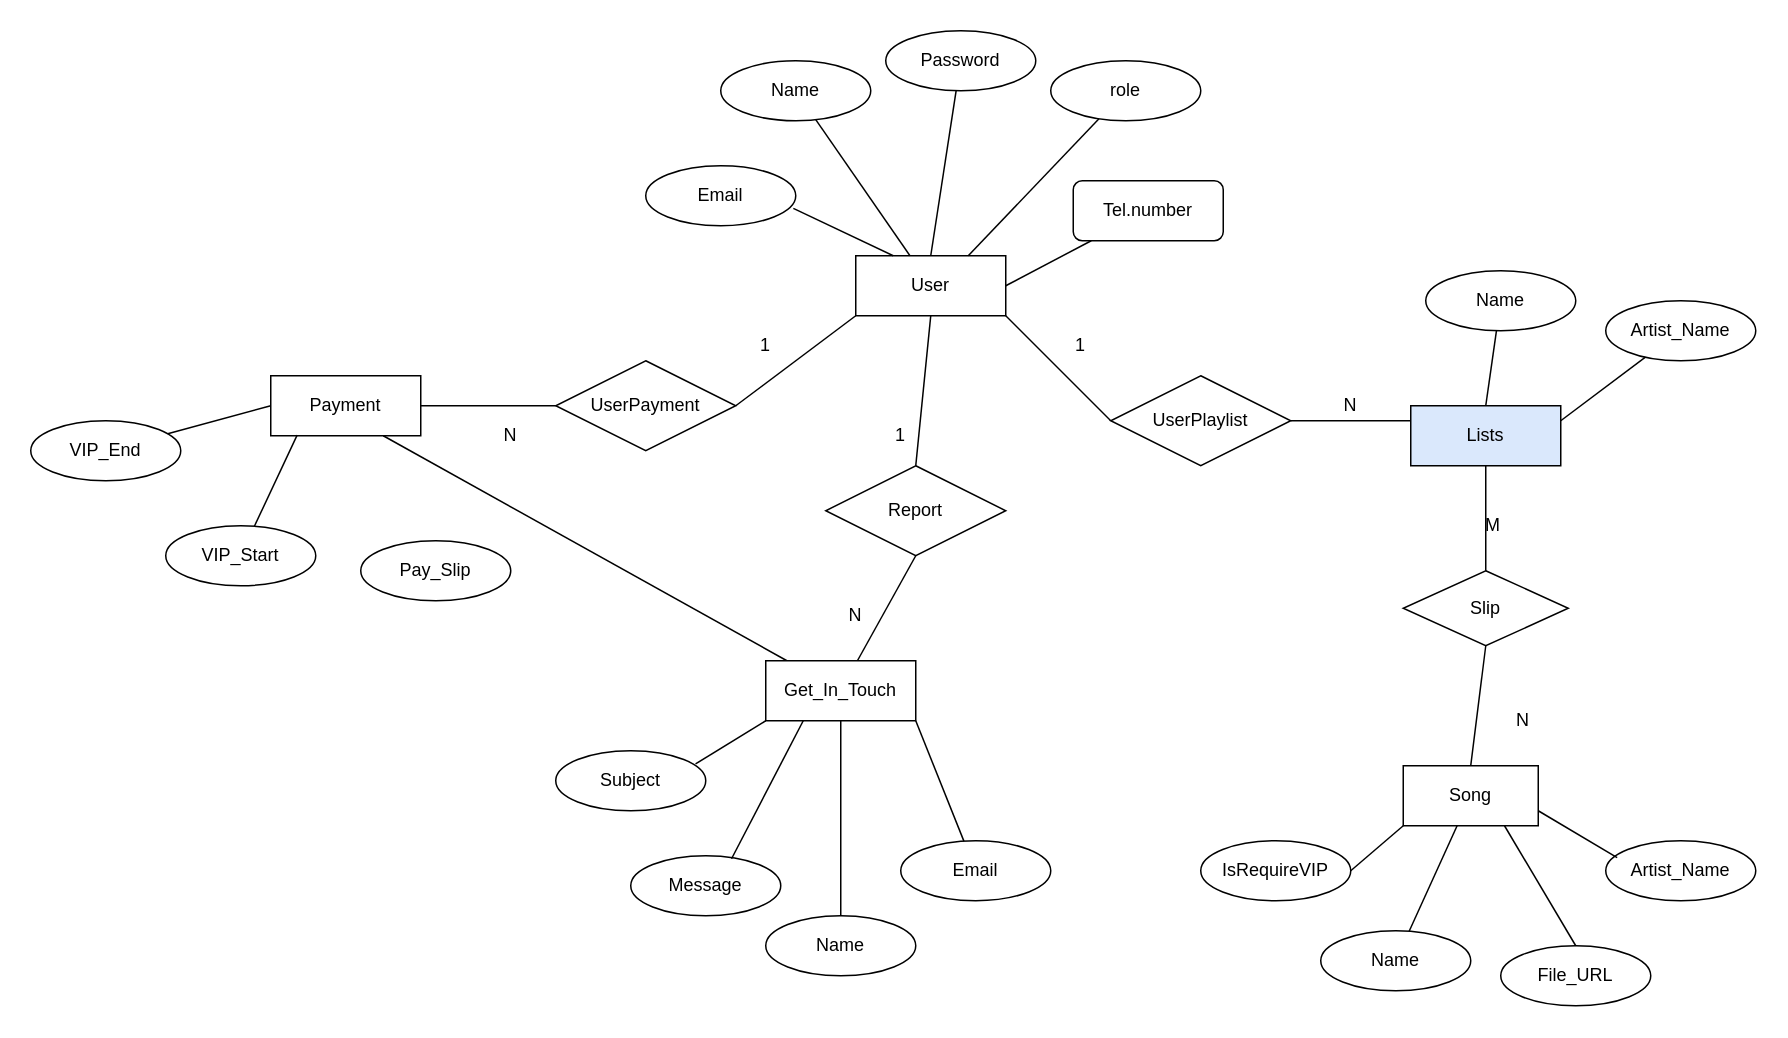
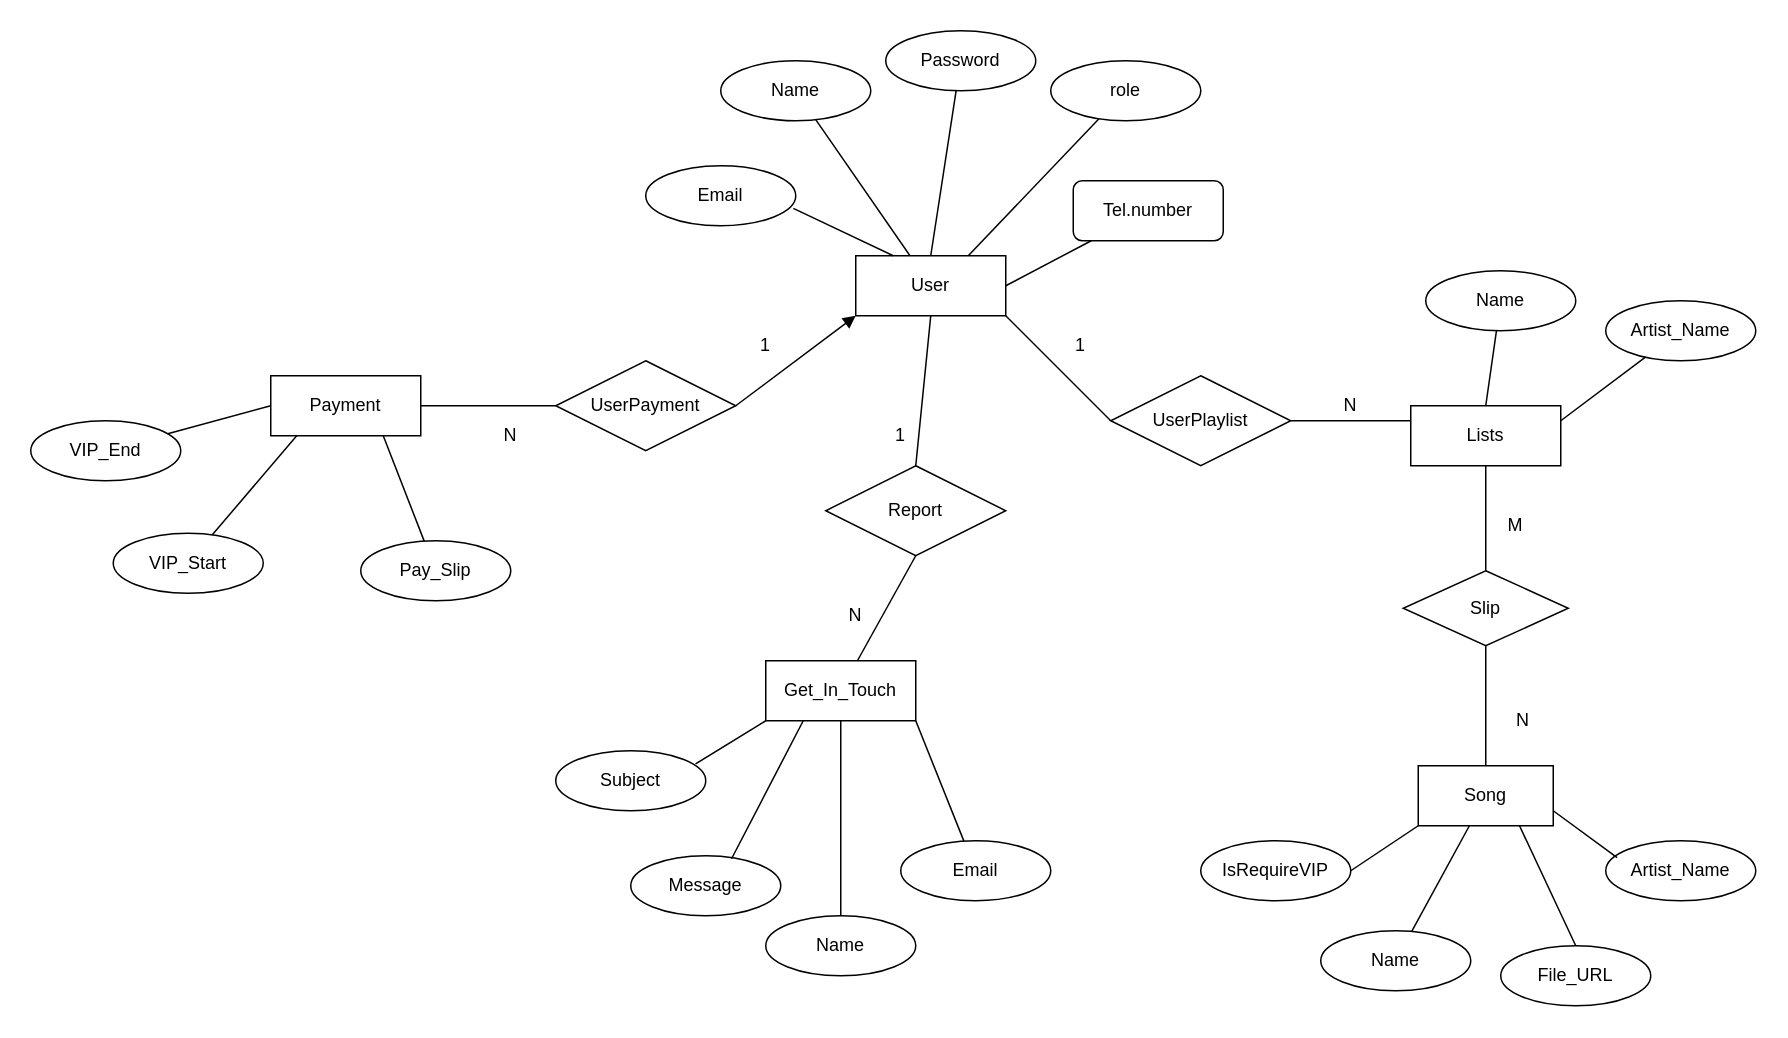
  <mxCell id="0" />
  <mxCell id="1" parent="0" />
  <mxCell id="2" value="Email" style="ellipse;whiteSpace=wrap;html=1;align=center;" vertex="1" parent="1"><mxGeometry x="430" y="110" width="100" height="40" as="geometry" /></mxCell>
  <mxCell id="3" value="Name" style="ellipse;whiteSpace=wrap;html=1;align=center;" vertex="1" parent="1"><mxGeometry x="480" y="40" width="100" height="40" as="geometry" /></mxCell>
  <mxCell id="4" value="User" style="whiteSpace=wrap;html=1;align=center;" vertex="1" parent="1"><mxGeometry x="570" y="170" width="100" height="40" as="geometry" /></mxCell>
  <mxCell id="5" value="Password" style="ellipse;whiteSpace=wrap;html=1;align=center;" vertex="1" parent="1"><mxGeometry x="590" y="20" width="100" height="40" as="geometry" /></mxCell>
  <mxCell id="6" value="role" style="ellipse;whiteSpace=wrap;html=1;align=center;" vertex="1" parent="1"><mxGeometry x="700" y="40" width="100" height="40" as="geometry" /></mxCell>
  <mxCell id="7" value="Tel.number" style="whiteSpace=wrap;html=1;align=center;rounded=1;" vertex="1" parent="1"><mxGeometry x="715" y="120" width="100" height="40" as="geometry" /></mxCell>
  <mxCell id="8" value="" style="endArrow=none;html=1;rounded=0;exitX=0.984;exitY=0.71;exitDx=0;exitDy=0;exitPerimeter=0;entryX=0.25;entryY=0;entryDx=0;entryDy=0;" edge="1" parent="1" source="2" target="4"><mxGeometry relative="1" as="geometry"><mxPoint x="540" y="190" as="sourcePoint" /><mxPoint x="700" y="190" as="targetPoint" /></mxGeometry></mxCell>
  <mxCell id="9" value="" style="endArrow=none;html=1;rounded=0;" edge="1" parent="1" source="3" target="4"><mxGeometry relative="1" as="geometry"><mxPoint x="538.4" y="148.4" as="sourcePoint" /><mxPoint x="605" y="180" as="targetPoint" /></mxGeometry></mxCell>
  <mxCell id="10" value="" style="endArrow=none;html=1;rounded=0;entryX=0.5;entryY=0;entryDx=0;entryDy=0;" edge="1" parent="1" source="5" target="4"><mxGeometry relative="1" as="geometry"><mxPoint x="548.4" y="158.4" as="sourcePoint" /><mxPoint x="615" y="190" as="targetPoint" /></mxGeometry></mxCell>
  <mxCell id="11" value="" style="endArrow=none;html=1;rounded=0;entryX=0.75;entryY=0;entryDx=0;entryDy=0;" edge="1" parent="1" source="6" target="4"><mxGeometry relative="1" as="geometry"><mxPoint x="646.929" y="69.962" as="sourcePoint" /><mxPoint x="630" y="180" as="targetPoint" /></mxGeometry></mxCell>
  <mxCell id="12" value="" style="endArrow=none;html=1;rounded=0;entryX=1;entryY=0.5;entryDx=0;entryDy=0;" edge="1" parent="1" source="7" target="4"><mxGeometry relative="1" as="geometry"><mxPoint x="656.929" y="79.962" as="sourcePoint" /><mxPoint x="640" y="190" as="targetPoint" /></mxGeometry></mxCell>
  <mxCell id="13" value="UserPlaylist" style="shape=rhombus;perimeter=rhombusPerimeter;whiteSpace=wrap;html=1;align=center;" vertex="1" parent="1"><mxGeometry x="740" y="250" width="120" height="60" as="geometry" /></mxCell>
  <mxCell id="14" value="" style="endArrow=none;html=1;rounded=0;exitX=1;exitY=1;exitDx=0;exitDy=0;entryX=0;entryY=0.5;entryDx=0;entryDy=0;" edge="1" parent="1" source="4" target="13"><mxGeometry relative="1" as="geometry"><mxPoint x="560" y="420" as="sourcePoint" /><mxPoint x="720" y="420" as="targetPoint" /></mxGeometry></mxCell>
- <mxCell id="15" value="Lists" style="whiteSpace=wrap;html=1;align=center;fillColor=#dae8fc;" vertex="1" parent="1"><mxGeometry x="940" y="270" width="100" height="40" as="geometry" /></mxCell>
+ <mxCell id="15" value="Lists" style="whiteSpace=wrap;html=1;align=center;" vertex="1" parent="1"><mxGeometry x="940" y="270" width="100" height="40" as="geometry" /></mxCell>
  <mxCell id="16" value="" style="endArrow=none;html=1;rounded=0;exitX=1;exitY=0.5;exitDx=0;exitDy=0;entryX=0;entryY=0.25;entryDx=0;entryDy=0;" edge="1" parent="1" source="13" target="15"><mxGeometry relative="1" as="geometry"><mxPoint x="680" y="220" as="sourcePoint" /><mxPoint x="755" y="275" as="targetPoint" /></mxGeometry></mxCell>
  <mxCell id="17" value="UserPayment" style="shape=rhombus;perimeter=rhombusPerimeter;whiteSpace=wrap;html=1;align=center;" vertex="1" parent="1"><mxGeometry x="370" y="240" width="120" height="60" as="geometry" /></mxCell>
- <mxCell id="18" value="" style="endArrow=none;html=1;rounded=0;entryX=0;entryY=1;entryDx=0;entryDy=0;exitX=1;exitY=0.5;exitDx=0;exitDy=0;" edge="1" parent="1" source="17" target="4"><mxGeometry relative="1" as="geometry"><mxPoint x="460" y="310" as="sourcePoint" /><mxPoint x="620" y="310" as="targetPoint" /></mxGeometry></mxCell>
+ <mxCell id="18" value="" style="endArrow=block;html=1;rounded=0;entryX=0;entryY=1;entryDx=0;entryDy=0;exitX=1;exitY=0.5;exitDx=0;exitDy=0;" edge="1" parent="1" source="17" target="4"><mxGeometry relative="1" as="geometry"><mxPoint x="460" y="310" as="sourcePoint" /><mxPoint x="620" y="310" as="targetPoint" /></mxGeometry></mxCell>
  <mxCell id="19" value="Payment" style="whiteSpace=wrap;html=1;align=center;" vertex="1" parent="1"><mxGeometry x="180" y="250" width="100" height="40" as="geometry" /></mxCell>
  <mxCell id="20" value="" style="endArrow=none;html=1;rounded=0;exitX=1;exitY=0.5;exitDx=0;exitDy=0;entryX=0;entryY=0.5;entryDx=0;entryDy=0;" edge="1" parent="1" source="19" target="17"><mxGeometry relative="1" as="geometry"><mxPoint x="350" y="320" as="sourcePoint" /><mxPoint x="510" y="320" as="targetPoint" /></mxGeometry></mxCell>
  <mxCell id="21" value="Pay_Slip" style="ellipse;whiteSpace=wrap;html=1;align=center;" vertex="1" parent="1"><mxGeometry x="240" y="360" width="100" height="40" as="geometry" /></mxCell>
- <mxCell id="22" value="VIP_Start" style="ellipse;whiteSpace=wrap;html=1;align=center;" vertex="1" parent="1"><mxGeometry x="110" y="350" width="100" height="40" as="geometry" /></mxCell>
+ <mxCell id="22" value="VIP_Start" style="ellipse;whiteSpace=wrap;html=1;align=center;" vertex="1" parent="1"><mxGeometry x="75" y="355" width="100" height="40" as="geometry" /></mxCell>
  <mxCell id="23" value="VIP_End" style="ellipse;whiteSpace=wrap;html=1;align=center;" vertex="1" parent="1"><mxGeometry x="20" y="280" width="100" height="40" as="geometry" /></mxCell>
- <mxCell id="24" value="" style="endArrow=none;html=1;rounded=0;exitX=0.75;exitY=1;exitDx=0;exitDy=0;" edge="1" parent="1" source="19" target="45"><mxGeometry relative="1" as="geometry"><mxPoint x="370" y="320" as="sourcePoint" /><mxPoint x="530" y="320" as="targetPoint" /></mxGeometry></mxCell>
+ <mxCell id="24" value="" style="endArrow=none;html=1;rounded=0;exitX=0.75;exitY=1;exitDx=0;exitDy=0;" edge="1" parent="1" source="19" target="21"><mxGeometry relative="1" as="geometry"><mxPoint x="370" y="320" as="sourcePoint" /><mxPoint x="530" y="320" as="targetPoint" /></mxGeometry></mxCell>
  <mxCell id="25" value="" style="endArrow=none;html=1;rounded=0;exitX=0.176;exitY=0.99;exitDx=0;exitDy=0;exitPerimeter=0;" edge="1" parent="1" source="19" target="22"><mxGeometry relative="1" as="geometry"><mxPoint x="265" y="300" as="sourcePoint" /><mxPoint x="292.315" y="370.238" as="targetPoint" /></mxGeometry></mxCell>
  <mxCell id="26" value="" style="endArrow=none;html=1;rounded=0;exitX=0;exitY=0.5;exitDx=0;exitDy=0;" edge="1" parent="1" source="19" target="23"><mxGeometry relative="1" as="geometry"><mxPoint x="275" y="310" as="sourcePoint" /><mxPoint x="302.315" y="380.238" as="targetPoint" /></mxGeometry></mxCell>
  <mxCell id="27" value="Name" style="ellipse;whiteSpace=wrap;html=1;align=center;" vertex="1" parent="1"><mxGeometry x="950" y="180" width="100" height="40" as="geometry" /></mxCell>
  <mxCell id="28" value="Artist_Name" style="ellipse;whiteSpace=wrap;html=1;align=center;" vertex="1" parent="1"><mxGeometry x="1070" y="200" width="100" height="40" as="geometry" /></mxCell>
  <mxCell id="29" value="" style="endArrow=none;html=1;rounded=0;exitX=0.5;exitY=0;exitDx=0;exitDy=0;" edge="1" parent="1" source="15" target="27"><mxGeometry relative="1" as="geometry"><mxPoint x="960" y="380" as="sourcePoint" /><mxPoint x="1120" y="380" as="targetPoint" /></mxGeometry></mxCell>
  <mxCell id="30" value="" style="endArrow=none;html=1;rounded=0;exitX=1;exitY=0.25;exitDx=0;exitDy=0;" edge="1" parent="1" source="15" target="28"><mxGeometry relative="1" as="geometry"><mxPoint x="1000" y="280" as="sourcePoint" /><mxPoint x="1007.148" y="229.967" as="targetPoint" /></mxGeometry></mxCell>
  <mxCell id="31" value="Slip" style="shape=rhombus;perimeter=rhombusPerimeter;whiteSpace=wrap;html=1;align=center;" vertex="1" parent="1"><mxGeometry x="935" y="380" width="110" height="50" as="geometry" /></mxCell>
  <mxCell id="32" value="" style="endArrow=none;html=1;rounded=0;exitX=0.5;exitY=1;exitDx=0;exitDy=0;" edge="1" parent="1" source="15" target="31"><mxGeometry relative="1" as="geometry"><mxPoint x="910" y="440" as="sourcePoint" /><mxPoint x="1070" y="440" as="targetPoint" /></mxGeometry></mxCell>
- <mxCell id="33" value="Song" style="whiteSpace=wrap;html=1;align=center;" vertex="1" parent="1"><mxGeometry x="935" y="510" width="90" height="40" as="geometry" /></mxCell>
+ <mxCell id="33" value="Song" style="whiteSpace=wrap;html=1;align=center;" vertex="1" parent="1"><mxGeometry x="945" y="510" width="90" height="40" as="geometry" /></mxCell>
  <mxCell id="34" value="" style="endArrow=none;html=1;rounded=0;exitX=0.5;exitY=1;exitDx=0;exitDy=0;entryX=0.5;entryY=0;entryDx=0;entryDy=0;" edge="1" parent="1" source="31" target="33"><mxGeometry relative="1" as="geometry"><mxPoint x="1000" y="320" as="sourcePoint" /><mxPoint x="1000" y="390" as="targetPoint" /></mxGeometry></mxCell>
  <mxCell id="35" value="Name&lt;span style=&quot;font-family: monospace ; font-size: 0px&quot;&gt;%3CmxGraphModel%3E%3Croot%3E%3CmxCell%20id%3D%220%22%2F%3E%3CmxCell%20id%3D%221%22%20parent%3D%220%22%2F%3E%3CmxCell%20id%3D%222%22%20value%3D%22%22%20style%3D%22endArrow%3Dnone%3Bhtml%3D1%3Brounded%3D0%3BexitX%3D0.5%3BexitY%3D1%3BexitDx%3D0%3BexitDy%3D0%3B%22%20edge%3D%221%22%20parent%3D%221%22%3E%3CmxGeometry%20relative%3D%221%22%20as%3D%22geometry%22%3E%3CmxPoint%20x%3D%22650%22%20y%3D%22840%22%20as%3D%22sourcePoint%22%2F%3E%3CmxPoint%20x%3D%22650%22%20y%3D%22910%22%20as%3D%22targetPoint%22%2F%3E%3C%2FmxGeometry%3E%3C%2FmxCell%3E%3C%2Froot%3E%3C%2FmxGraphModel%3E&lt;/span&gt;" style="ellipse;whiteSpace=wrap;html=1;align=center;" vertex="1" parent="1"><mxGeometry x="880" y="620" width="100" height="40" as="geometry" /></mxCell>
  <mxCell id="36" value="Artist_Name" style="ellipse;whiteSpace=wrap;html=1;align=center;" vertex="1" parent="1"><mxGeometry x="1070" y="560" width="100" height="40" as="geometry" /></mxCell>
  <mxCell id="37" value="File_URL" style="ellipse;whiteSpace=wrap;html=1;align=center;" vertex="1" parent="1"><mxGeometry x="1000" y="630" width="100" height="40" as="geometry" /></mxCell>
  <mxCell id="38" value="IsRequireVIP" style="ellipse;whiteSpace=wrap;html=1;align=center;" vertex="1" parent="1"><mxGeometry x="800" y="560" width="100" height="40" as="geometry" /></mxCell>
  <mxCell id="39" value="" style="endArrow=none;html=1;rounded=0;exitX=1;exitY=0.75;exitDx=0;exitDy=0;entryX=0.076;entryY=0.28;entryDx=0;entryDy=0;entryPerimeter=0;" edge="1" parent="1" source="33" target="36"><mxGeometry relative="1" as="geometry"><mxPoint x="1000" y="440" as="sourcePoint" /><mxPoint x="1000" y="520" as="targetPoint" /></mxGeometry></mxCell>
  <mxCell id="40" value="" style="endArrow=none;html=1;rounded=0;exitX=0.75;exitY=1;exitDx=0;exitDy=0;entryX=0.5;entryY=0;entryDx=0;entryDy=0;" edge="1" parent="1" source="33" target="37"><mxGeometry relative="1" as="geometry"><mxPoint x="1045" y="550" as="sourcePoint" /><mxPoint x="1087.6" y="581.2" as="targetPoint" /></mxGeometry></mxCell>
  <mxCell id="41" value="" style="endArrow=none;html=1;rounded=0;" edge="1" parent="1" source="33" target="35"><mxGeometry relative="1" as="geometry"><mxPoint x="1055" y="560" as="sourcePoint" /><mxPoint x="1097.6" y="591.2" as="targetPoint" /></mxGeometry></mxCell>
  <mxCell id="42" value="" style="endArrow=none;html=1;rounded=0;exitX=0;exitY=1;exitDx=0;exitDy=0;entryX=1;entryY=0.5;entryDx=0;entryDy=0;" edge="1" parent="1" source="33" target="38"><mxGeometry relative="1" as="geometry"><mxPoint x="1065" y="570" as="sourcePoint" /><mxPoint x="1107.6" y="601.2" as="targetPoint" /></mxGeometry></mxCell>
  <mxCell id="43" value="Report" style="shape=rhombus;perimeter=rhombusPerimeter;whiteSpace=wrap;html=1;align=center;" vertex="1" parent="1"><mxGeometry x="550" y="310" width="120" height="60" as="geometry" /></mxCell>
  <mxCell id="44" value="" style="endArrow=none;html=1;rounded=0;exitX=0.5;exitY=1;exitDx=0;exitDy=0;entryX=0.5;entryY=0;entryDx=0;entryDy=0;" edge="1" parent="1" source="4" target="43"><mxGeometry relative="1" as="geometry"><mxPoint x="550" y="270" as="sourcePoint" /><mxPoint x="710" y="270" as="targetPoint" /></mxGeometry></mxCell>
  <mxCell id="45" value="Get_In_Touch" style="whiteSpace=wrap;html=1;align=center;" vertex="1" parent="1"><mxGeometry x="510" y="440" width="100" height="40" as="geometry" /></mxCell>
  <mxCell id="46" value="" style="endArrow=none;html=1;rounded=0;exitX=0.5;exitY=1;exitDx=0;exitDy=0;" edge="1" parent="1" source="43" target="45"><mxGeometry relative="1" as="geometry"><mxPoint x="630" y="220" as="sourcePoint" /><mxPoint x="620" y="320" as="targetPoint" /></mxGeometry></mxCell>
  <mxCell id="47" value="Name" style="ellipse;whiteSpace=wrap;html=1;align=center;" vertex="1" parent="1"><mxGeometry x="510" y="610" width="100" height="40" as="geometry" /></mxCell>
  <mxCell id="48" value="Email" style="ellipse;whiteSpace=wrap;html=1;align=center;" vertex="1" parent="1"><mxGeometry x="600" y="560" width="100" height="40" as="geometry" /></mxCell>
  <mxCell id="49" value="Message" style="ellipse;whiteSpace=wrap;html=1;align=center;" vertex="1" parent="1"><mxGeometry x="420" y="570" width="100" height="40" as="geometry" /></mxCell>
  <mxCell id="50" value="Subject" style="ellipse;whiteSpace=wrap;html=1;align=center;" vertex="1" parent="1"><mxGeometry x="370" y="500" width="100" height="40" as="geometry" /></mxCell>
  <mxCell id="51" value="" style="endArrow=none;html=1;rounded=0;exitX=0;exitY=1;exitDx=0;exitDy=0;entryX=0.932;entryY=0.22;entryDx=0;entryDy=0;entryPerimeter=0;" edge="1" parent="1" source="45" target="50"><mxGeometry relative="1" as="geometry"><mxPoint x="620" y="380" as="sourcePoint" /><mxPoint x="581.111" y="450" as="targetPoint" /></mxGeometry></mxCell>
  <mxCell id="52" value="" style="endArrow=none;html=1;rounded=0;exitX=0.25;exitY=1;exitDx=0;exitDy=0;entryX=0.672;entryY=0.05;entryDx=0;entryDy=0;entryPerimeter=0;" edge="1" parent="1" source="45" target="49"><mxGeometry relative="1" as="geometry"><mxPoint x="630" y="390" as="sourcePoint" /><mxPoint x="591.111" y="460" as="targetPoint" /></mxGeometry></mxCell>
  <mxCell id="53" value="" style="endArrow=none;html=1;rounded=0;" edge="1" parent="1" source="45" target="47"><mxGeometry relative="1" as="geometry"><mxPoint x="640" y="400" as="sourcePoint" /><mxPoint x="601.111" y="470" as="targetPoint" /></mxGeometry></mxCell>
  <mxCell id="54" value="" style="endArrow=none;html=1;rounded=0;exitX=1;exitY=1;exitDx=0;exitDy=0;" edge="1" parent="1" source="45" target="48"><mxGeometry relative="1" as="geometry"><mxPoint x="650" y="410" as="sourcePoint" /><mxPoint x="611.111" y="480" as="targetPoint" /></mxGeometry></mxCell>
  <mxCell id="55" value="1" style="text;html=1;strokeColor=none;fillColor=none;align=center;verticalAlign=middle;whiteSpace=wrap;rounded=0;" vertex="1" parent="1"><mxGeometry x="490" y="220" width="40" height="20" as="geometry" /></mxCell>
  <mxCell id="56" value="N" style="text;html=1;strokeColor=none;fillColor=none;align=center;verticalAlign=middle;whiteSpace=wrap;rounded=0;" vertex="1" parent="1"><mxGeometry x="320" y="280" width="40" height="20" as="geometry" /></mxCell>
  <mxCell id="57" value="1" style="text;html=1;strokeColor=none;fillColor=none;align=center;verticalAlign=middle;whiteSpace=wrap;rounded=0;" vertex="1" parent="1"><mxGeometry x="700" y="220" width="40" height="20" as="geometry" /></mxCell>
  <mxCell id="58" value="1" style="text;html=1;strokeColor=none;fillColor=none;align=center;verticalAlign=middle;whiteSpace=wrap;rounded=0;" vertex="1" parent="1"><mxGeometry x="580" y="280" width="40" height="20" as="geometry" /></mxCell>
  <mxCell id="59" value="N" style="text;html=1;strokeColor=none;fillColor=none;align=center;verticalAlign=middle;whiteSpace=wrap;rounded=0;" vertex="1" parent="1"><mxGeometry x="550" y="400" width="40" height="20" as="geometry" /></mxCell>
  <mxCell id="60" value="N" style="text;html=1;strokeColor=none;fillColor=none;align=center;verticalAlign=middle;whiteSpace=wrap;rounded=0;" vertex="1" parent="1"><mxGeometry x="880" y="260" width="40" height="20" as="geometry" /></mxCell>
  <mxCell id="61" value="N" style="text;html=1;strokeColor=none;fillColor=none;align=center;verticalAlign=middle;whiteSpace=wrap;rounded=0;" vertex="1" parent="1"><mxGeometry x="995" y="470" width="40" height="20" as="geometry" /></mxCell>
- <mxCell id="62" value="M" style="text;html=1;strokeColor=none;fillColor=none;align=center;verticalAlign=middle;whiteSpace=wrap;rounded=0;" vertex="1" parent="1"><mxGeometry x="975" y="340" width="40" height="20" as="geometry" /></mxCell>
+ <mxCell id="62" value="M" style="text;html=1;strokeColor=none;fillColor=none;align=center;verticalAlign=middle;whiteSpace=wrap;rounded=0;" vertex="1" parent="1"><mxGeometry x="990" y="340" width="40" height="20" as="geometry" /></mxCell>
